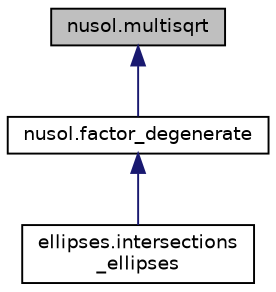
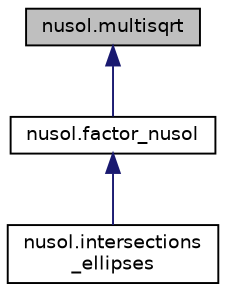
  digraph {
    rankdir=TB
    node [color=black fillcolor=white fontname=Helvetica fontsize=10 shape=record style=filled]
    edge [color=midnightblue dir=back fontname=Helvetica fontsize=10 labelfontname=Helvetica labelfontsize=10 style=solid]
    n1 [fillcolor=grey75 fontcolor=black height=0.2 label="nusol.multisqrt" width=0.4]
-   n2 [height=0.2 label="nusol.factor_degenerate" width=0.4]
-   n3 [height=0.2 label="ellipses.intersections\l_ellipses" width=0.4]
+   n2 [height=0.2 label="nusol.factor_nusol" width=0.4]
+   n3 [height=0.2 label="nusol.intersections\l_ellipses" width=0.4]
    n1 -> n2
    n2 -> n3
  }
